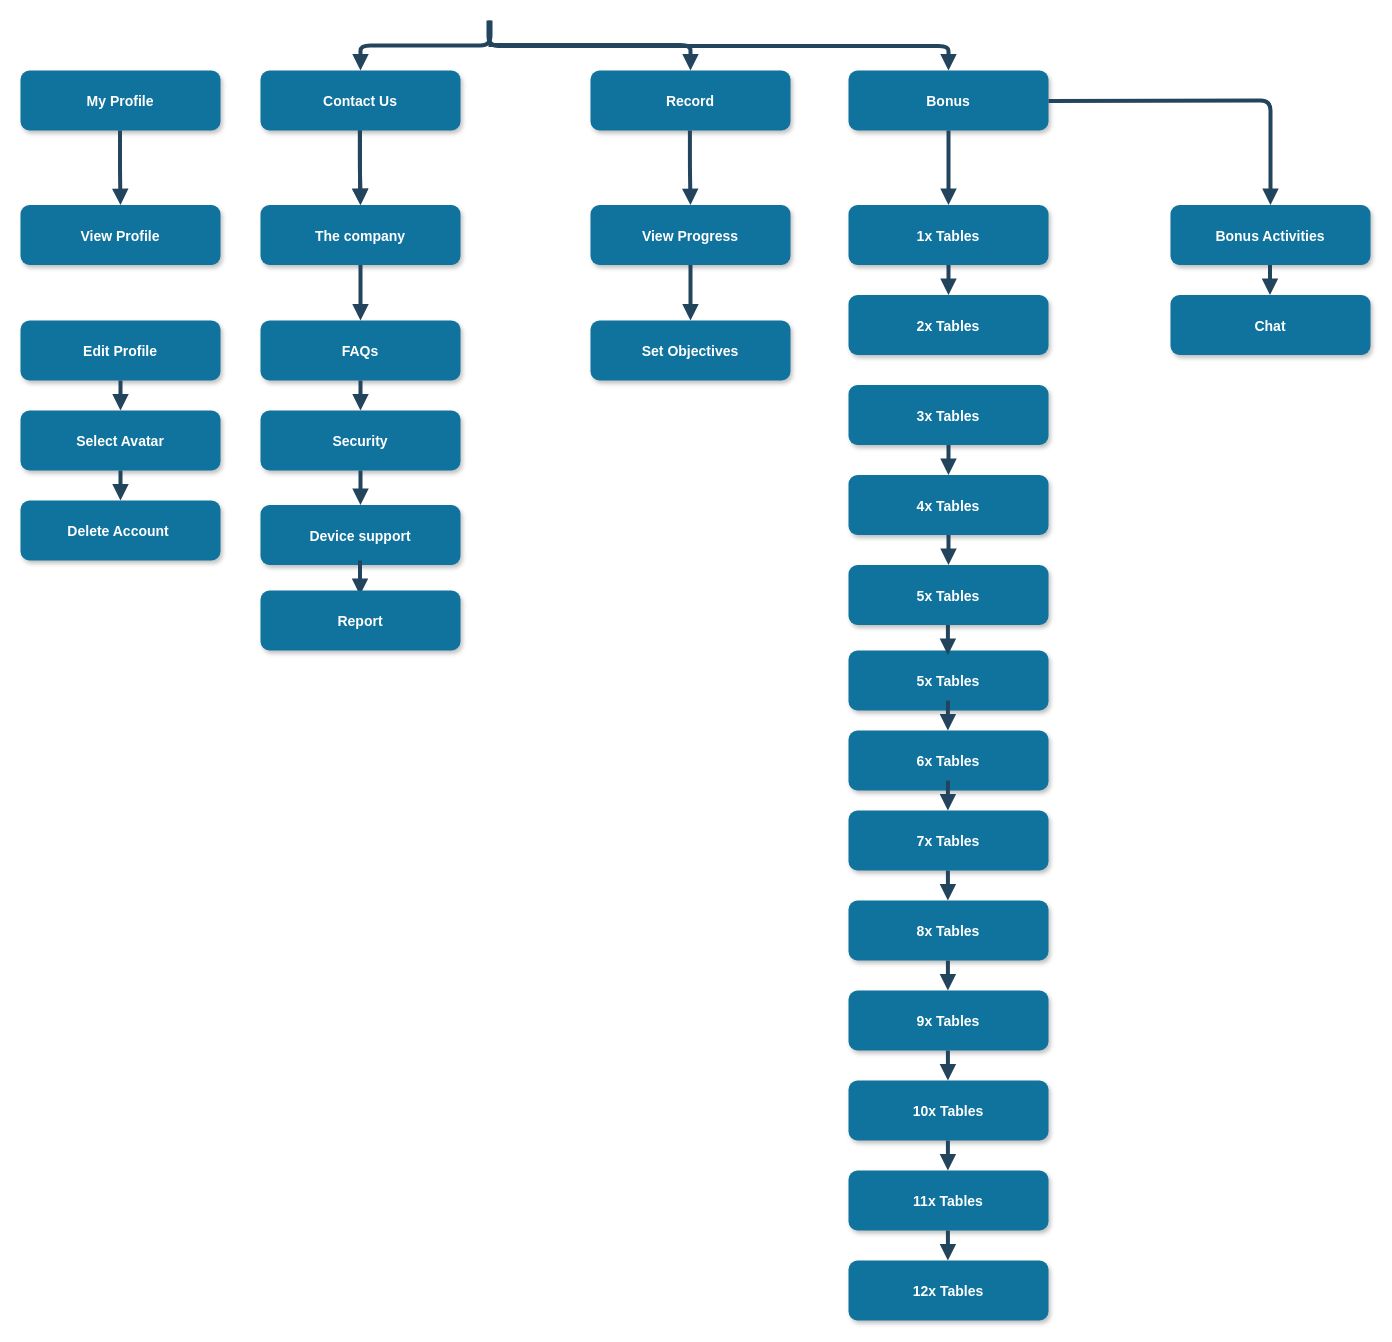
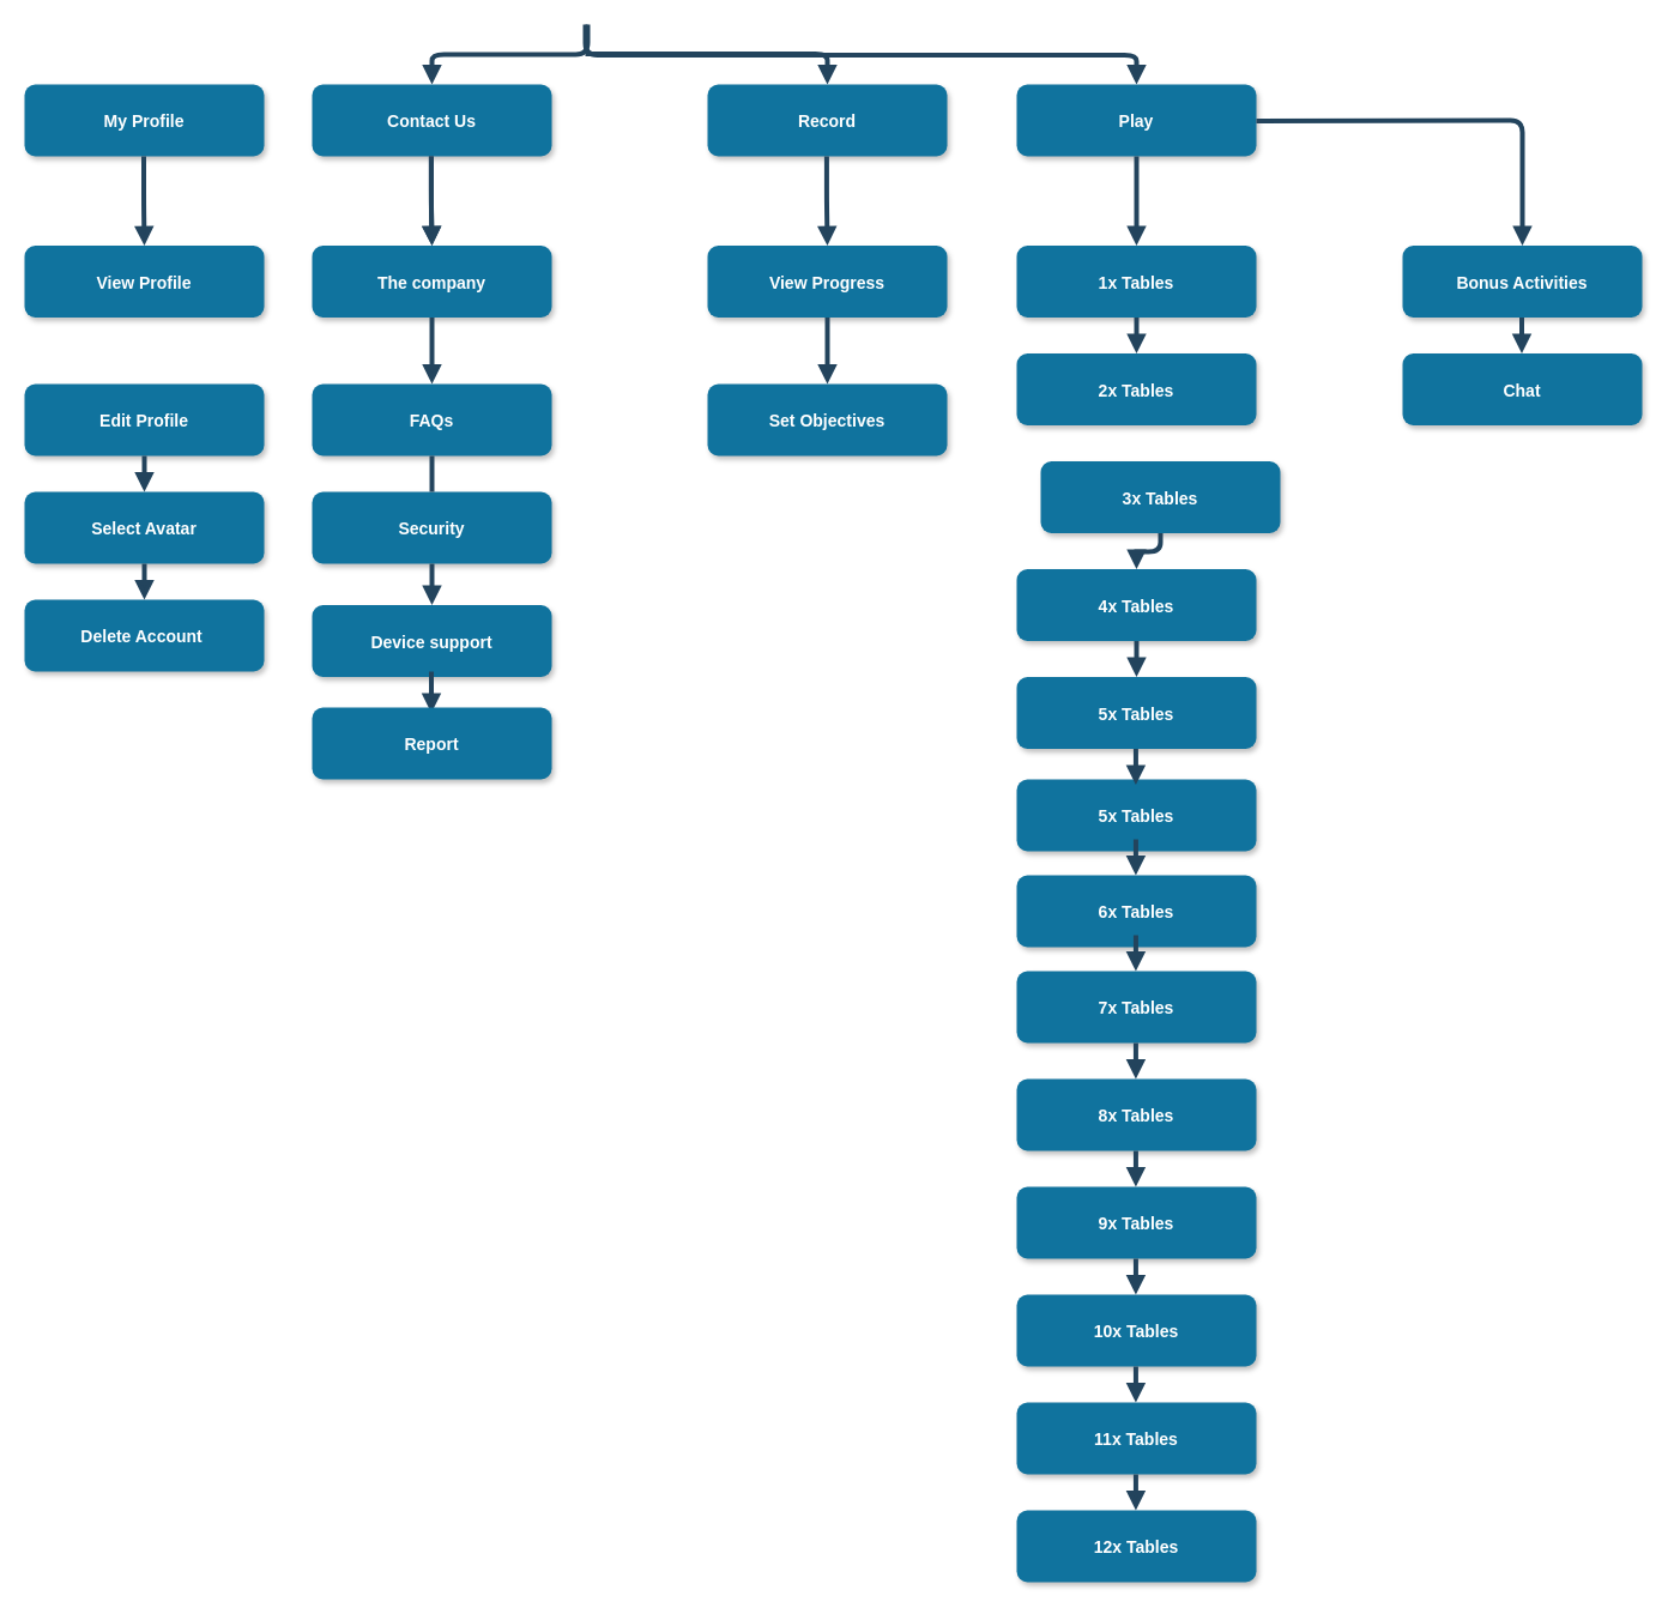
  <mxCell id="0" />
  <mxCell id="1" parent="0" />
  <mxCell id="2" value="My Profile" style="rounded=1;fillColor=#10739E;strokeColor=none;shadow=1;gradientColor=none;fontStyle=1;fontColor=#FFFFFF;fontSize=14;" parent="1" vertex="1"><mxGeometry x="20" y="70" width="200" height="60" as="geometry" /></mxCell>
  <mxCell id="3" value="Contact Us" style="rounded=1;fillColor=#10739E;strokeColor=none;shadow=1;gradientColor=none;fontStyle=1;fontColor=#FFFFFF;fontSize=14;" parent="1" vertex="1"><mxGeometry x="260" y="70" width="200" height="60" as="geometry" /></mxCell>
  <mxCell id="4" value="Record" style="rounded=1;fillColor=#10739E;strokeColor=none;shadow=1;gradientColor=none;fontStyle=1;fontColor=#FFFFFF;fontSize=14;" parent="1" vertex="1"><mxGeometry x="590" y="70" width="200" height="60" as="geometry" /></mxCell>
- <mxCell id="5" value="Bonus" style="rounded=1;fillColor=#10739E;strokeColor=none;shadow=1;gradientColor=none;fontStyle=1;fontColor=#FFFFFF;fontSize=14;" parent="1" vertex="1"><mxGeometry x="848" y="70" width="200" height="60" as="geometry" /></mxCell>
+ <mxCell id="5" value="Play" style="rounded=1;fillColor=#10739E;strokeColor=none;shadow=1;gradientColor=none;fontStyle=1;fontColor=#FFFFFF;fontSize=14;" parent="1" vertex="1"><mxGeometry x="848" y="70" width="200" height="60" as="geometry" /></mxCell>
  <mxCell id="6" value="View Profile" style="rounded=1;fillColor=#10739E;strokeColor=none;shadow=1;gradientColor=none;fontStyle=1;fontColor=#FFFFFF;fontSize=14;" parent="1" vertex="1"><mxGeometry x="20" y="204.5" width="200" height="60" as="geometry" /></mxCell>
  <mxCell id="7" value="Edit Profile" style="rounded=1;fillColor=#10739E;strokeColor=none;shadow=1;gradientColor=none;fontStyle=1;fontColor=#FFFFFF;fontSize=14;" parent="1" vertex="1"><mxGeometry x="20" y="320" width="200" height="60" as="geometry" /></mxCell>
  <mxCell id="8" value="Select Avatar" style="rounded=1;fillColor=#10739E;strokeColor=none;shadow=1;gradientColor=none;fontStyle=1;fontColor=#FFFFFF;fontSize=14;" parent="1" vertex="1"><mxGeometry x="20" y="410" width="200" height="60" as="geometry" /></mxCell>
  <mxCell id="9" value="Delete Account " style="rounded=1;fillColor=#10739E;strokeColor=none;shadow=1;gradientColor=none;fontStyle=1;fontColor=#FFFFFF;fontSize=14;" parent="1" vertex="1"><mxGeometry x="20" y="500" width="200" height="60" as="geometry" /></mxCell>
  <mxCell id="10" value="The company" style="rounded=1;fillColor=#10739E;strokeColor=none;shadow=1;gradientColor=none;fontStyle=1;fontColor=#FFFFFF;fontSize=14;" parent="1" vertex="1"><mxGeometry x="260" y="204.5" width="200" height="60" as="geometry" /></mxCell>
  <mxCell id="11" value="FAQs" style="rounded=1;fillColor=#10739E;strokeColor=none;shadow=1;gradientColor=none;fontStyle=1;fontColor=#FFFFFF;fontSize=14;" parent="1" vertex="1"><mxGeometry x="260" y="320" width="200" height="60" as="geometry" /></mxCell>
  <mxCell id="12" value="Security" style="rounded=1;fillColor=#10739E;strokeColor=none;shadow=1;gradientColor=none;fontStyle=1;fontColor=#FFFFFF;fontSize=14;" parent="1" vertex="1"><mxGeometry x="260" y="410" width="200" height="60" as="geometry" /></mxCell>
  <mxCell id="13" value="Device support" style="rounded=1;fillColor=#10739E;strokeColor=none;shadow=1;gradientColor=none;fontStyle=1;fontColor=#FFFFFF;fontSize=14;" parent="1" vertex="1"><mxGeometry x="260" y="504.5" width="200" height="60" as="geometry" /></mxCell>
  <mxCell id="14" value="View Progress" style="rounded=1;fillColor=#10739E;strokeColor=none;shadow=1;gradientColor=none;fontStyle=1;fontColor=#FFFFFF;fontSize=14;" parent="1" vertex="1"><mxGeometry x="590" y="204.5" width="200" height="60" as="geometry" /></mxCell>
  <mxCell id="15" value="Set Objectives" style="rounded=1;fillColor=#10739E;strokeColor=none;shadow=1;gradientColor=none;fontStyle=1;fontColor=#FFFFFF;fontSize=14;" parent="1" vertex="1"><mxGeometry x="590" y="320" width="200" height="60" as="geometry" /></mxCell>
  <mxCell id="16" value="1x Tables" style="rounded=1;fillColor=#10739E;strokeColor=none;shadow=1;gradientColor=none;fontStyle=1;fontColor=#FFFFFF;fontSize=14;" parent="1" vertex="1"><mxGeometry x="848" y="204.5" width="200" height="60" as="geometry" /></mxCell>
  <mxCell id="17" value="2x Tables" style="rounded=1;fillColor=#10739E;strokeColor=none;shadow=1;gradientColor=none;fontStyle=1;fontColor=#FFFFFF;fontSize=14;" parent="1" vertex="1"><mxGeometry x="848" y="294.5" width="200" height="60" as="geometry" /></mxCell>
- <mxCell id="18" value="3x Tables" style="rounded=1;fillColor=#10739E;strokeColor=none;shadow=1;gradientColor=none;fontStyle=1;fontColor=#FFFFFF;fontSize=14;" parent="1" vertex="1"><mxGeometry x="848" y="384.5" width="200" height="60" as="geometry" /></mxCell>
+ <mxCell id="18" value="3x Tables" style="rounded=1;fillColor=#10739E;strokeColor=none;shadow=1;gradientColor=none;fontStyle=1;fontColor=#FFFFFF;fontSize=14;" parent="1" vertex="1"><mxGeometry x="868" y="384.5" width="200" height="60" as="geometry" /></mxCell>
  <mxCell id="19" value="4x Tables" style="rounded=1;fillColor=#10739E;strokeColor=none;shadow=1;gradientColor=none;fontStyle=1;fontColor=#FFFFFF;fontSize=14;" parent="1" vertex="1"><mxGeometry x="848" y="474.5" width="200" height="60" as="geometry" /></mxCell>
  <mxCell id="20" value="5x Tables" style="rounded=1;fillColor=#10739E;strokeColor=none;shadow=1;gradientColor=none;fontStyle=1;fontColor=#FFFFFF;fontSize=14;" parent="1" vertex="1"><mxGeometry x="848" y="564.5" width="200" height="60" as="geometry" /></mxCell>
  <mxCell id="21" value="" style="edgeStyle=elbowEdgeStyle;elbow=vertical;strokeWidth=4;endArrow=block;endFill=1;fontStyle=1;strokeColor=#23445D;" parent="1" target="3" edge="1"><mxGeometry x="50" width="100" height="100" as="geometry"><mxPoint x="490" y="20" as="sourcePoint" /><mxPoint x="-160" as="targetPoint" y="-220" /></mxGeometry></mxCell>
  <mxCell id="22" value="" style="edgeStyle=elbowEdgeStyle;elbow=vertical;strokeWidth=4;endArrow=block;endFill=1;fontStyle=1;strokeColor=#23445D;exitX=0.5;exitY=1;exitDx=0;exitDy=0;" parent="1" source="5" target="16" edge="1"><mxGeometry x="50" width="100" height="100" as="geometry"><mxPoint x="490" y="20" as="sourcePoint" /><mxPoint x="-160" as="targetPoint" y="-220" /><Array as="points"><mxPoint x="948" y="174.5" /></Array></mxGeometry></mxCell>
  <mxCell id="23" value="" style="edgeStyle=elbowEdgeStyle;elbow=vertical;strokeWidth=4;endArrow=block;endFill=1;fontStyle=1;strokeColor=#23445D;" parent="1" source="7" target="8" edge="1"><mxGeometry x="90" y="10" width="100" height="100" as="geometry"><mxPoint x="-220" y="-110" as="sourcePoint" /><mxPoint x="-120" y="-210" as="targetPoint" /></mxGeometry></mxCell>
  <mxCell id="24" value="" style="edgeStyle=elbowEdgeStyle;elbow=vertical;strokeWidth=4;endArrow=block;endFill=1;fontStyle=1;strokeColor=#23445D;" parent="1" source="8" target="9" edge="1"><mxGeometry x="90" y="20" width="100" height="100" as="geometry"><mxPoint x="-220" y="-100" as="sourcePoint" /><mxPoint x="-120" y="-200" as="targetPoint" /></mxGeometry></mxCell>
  <mxCell id="25" value="" style="edgeStyle=elbowEdgeStyle;elbow=vertical;strokeWidth=4;endArrow=block;endFill=1;fontStyle=1;strokeColor=#23445D;" parent="1" source="10" target="11" edge="1"><mxGeometry x="90" width="100" height="100" as="geometry"><mxPoint x="-220" y="-120" as="sourcePoint" /><mxPoint x="-120" as="targetPoint" y="-220" /></mxGeometry></mxCell>
- <mxCell id="26" value="" style="edgeStyle=elbowEdgeStyle;elbow=vertical;strokeWidth=4;endArrow=block;endFill=1;fontStyle=1;strokeColor=#23445D;" parent="1" source="11" target="12" edge="1"><mxGeometry x="90" y="10" width="100" height="100" as="geometry"><mxPoint x="-220" y="-110" as="sourcePoint" /><mxPoint x="-120" y="-210" as="targetPoint" /></mxGeometry></mxCell>
+ <mxCell id="26" value="" style="edgeStyle=elbowEdgeStyle;elbow=vertical;strokeWidth=4;endArrow=none;endFill=1;fontStyle=1;strokeColor=#23445D;" parent="1" source="11" target="12" edge="1"><mxGeometry x="90" y="10" width="100" height="100" as="geometry"><mxPoint x="-220" y="-110" as="sourcePoint" /><mxPoint x="-120" y="-210" as="targetPoint" /></mxGeometry></mxCell>
  <mxCell id="27" value="" style="edgeStyle=elbowEdgeStyle;elbow=vertical;strokeWidth=4;endArrow=block;endFill=1;fontStyle=1;strokeColor=#23445D;" parent="1" source="12" target="13" edge="1"><mxGeometry x="90" y="20" width="100" height="100" as="geometry"><mxPoint x="-220" y="-100" as="sourcePoint" /><mxPoint x="-120" y="-200" as="targetPoint" /></mxGeometry></mxCell>
  <mxCell id="28" value="" style="edgeStyle=elbowEdgeStyle;elbow=vertical;strokeWidth=4;endArrow=block;endFill=1;fontStyle=1;strokeColor=#23445D;" parent="1" source="14" target="15" edge="1"><mxGeometry x="100" width="100" height="100" as="geometry"><mxPoint x="-210" y="-120" as="sourcePoint" /><mxPoint x="-110" as="targetPoint" y="-220" /></mxGeometry></mxCell>
  <mxCell id="29" value="" style="edgeStyle=elbowEdgeStyle;elbow=vertical;strokeWidth=4;endArrow=block;endFill=1;fontStyle=1;strokeColor=#23445D;" parent="1" source="16" target="17" edge="1"><mxGeometry x="138" y="-25.5" width="100" height="100" as="geometry"><mxPoint x="-172" y="-145.5" as="sourcePoint" /><mxPoint x="-72" y="-245.5" as="targetPoint" /></mxGeometry></mxCell>
  <mxCell id="30" value="" style="edgeStyle=elbowEdgeStyle;elbow=vertical;strokeWidth=4;endArrow=block;endFill=1;fontStyle=1;strokeColor=#23445D;" parent="1" source="18" target="19" edge="1"><mxGeometry x="138" y="-5.5" width="100" height="100" as="geometry"><mxPoint x="-172" y="-125.5" as="sourcePoint" /><mxPoint x="-72" y="-225.5" as="targetPoint" /></mxGeometry></mxCell>
  <mxCell id="31" value="" style="edgeStyle=elbowEdgeStyle;elbow=vertical;strokeWidth=4;endArrow=block;endFill=1;fontStyle=1;strokeColor=#23445D;" parent="1" source="19" target="20" edge="1"><mxGeometry x="138" y="4.5" width="100" height="100" as="geometry"><mxPoint x="-172" y="-115.5" as="sourcePoint" /><mxPoint x="-72" y="-215.5" as="targetPoint" /></mxGeometry></mxCell>
  <mxCell id="32" value="" style="edgeStyle=elbowEdgeStyle;elbow=vertical;strokeWidth=4;endArrow=block;endFill=1;fontStyle=1;strokeColor=#23445D;entryX=0.5;entryY=0;entryDx=0;entryDy=0;" parent="1" target="5" edge="1"><mxGeometry x="48" width="100" height="100" as="geometry"><mxPoint x="488" y="20" as="sourcePoint" /><mxPoint x="118" y="70" as="targetPoint" /><Array as="points"><mxPoint x="488" y="45.5" /><mxPoint x="506" y="45.5" /></Array></mxGeometry></mxCell>
  <mxCell id="33" value="" style="edgeStyle=elbowEdgeStyle;elbow=vertical;strokeWidth=4;endArrow=block;endFill=1;fontStyle=1;strokeColor=#23445D;entryX=0.5;entryY=0;entryDx=0;entryDy=0;" parent="1" target="4" edge="1"><mxGeometry x="60" y="10" width="100" height="100" as="geometry"><mxPoint x="488" y="44.5" as="sourcePoint" /><mxPoint x="370" y="80" as="targetPoint" /><Array as="points"><mxPoint x="488" y="44.5" /></Array></mxGeometry></mxCell>
  <mxCell id="34" value="9x Tables" style="rounded=1;fillColor=#10739E;strokeColor=none;shadow=1;gradientColor=none;fontStyle=1;fontColor=#FFFFFF;fontSize=14;" parent="1" vertex="1"><mxGeometry x="848" y="990" width="200" height="60" as="geometry" /></mxCell>
  <mxCell id="35" value="5x Tables" style="rounded=1;fillColor=#10739E;strokeColor=none;shadow=1;gradientColor=none;fontStyle=1;fontColor=#FFFFFF;fontSize=14;" parent="1" vertex="1"><mxGeometry x="848" y="650" width="200" height="60" as="geometry" /></mxCell>
  <mxCell id="36" value="6x Tables" style="rounded=1;fillColor=#10739E;strokeColor=none;shadow=1;gradientColor=none;fontStyle=1;fontColor=#FFFFFF;fontSize=14;" parent="1" vertex="1"><mxGeometry x="848" y="730" width="200" height="60" as="geometry" /></mxCell>
  <mxCell id="37" value="7x Tables" style="rounded=1;fillColor=#10739E;strokeColor=none;shadow=1;gradientColor=none;fontStyle=1;fontColor=#FFFFFF;fontSize=14;" parent="1" vertex="1"><mxGeometry x="848" y="810" width="200" height="60" as="geometry" /></mxCell>
  <mxCell id="38" value="8x Tables" style="rounded=1;fillColor=#10739E;strokeColor=none;shadow=1;gradientColor=none;fontStyle=1;fontColor=#FFFFFF;fontSize=14;" parent="1" vertex="1"><mxGeometry x="848" y="900" width="200" height="60" as="geometry" /></mxCell>
  <mxCell id="39" value="" style="edgeStyle=elbowEdgeStyle;elbow=vertical;strokeWidth=4;endArrow=block;endFill=1;fontStyle=1;strokeColor=#23445D;" parent="1" edge="1"><mxGeometry x="137.41" y="340" width="100" height="100" as="geometry"><mxPoint x="947.41" y="870" as="sourcePoint" /><mxPoint x="947.41" y="900" as="targetPoint" /></mxGeometry></mxCell>
  <mxCell id="40" value="" style="edgeStyle=elbowEdgeStyle;elbow=vertical;strokeWidth=4;endArrow=block;endFill=1;fontStyle=1;strokeColor=#23445D;" parent="1" edge="1"><mxGeometry x="137.41" y="430" width="100" height="100" as="geometry"><mxPoint x="947.41" y="960" as="sourcePoint" /><mxPoint x="947.41" y="990" as="targetPoint" /></mxGeometry></mxCell>
  <mxCell id="41" value="" style="edgeStyle=elbowEdgeStyle;elbow=vertical;strokeWidth=4;endArrow=block;endFill=1;fontStyle=1;strokeColor=#23445D;" parent="1" edge="1"><mxGeometry x="137.41" y="250" width="100" height="100" as="geometry"><mxPoint x="947.41" y="780" as="sourcePoint" /><mxPoint x="947.41" y="810" as="targetPoint" /></mxGeometry></mxCell>
  <mxCell id="42" value="" style="edgeStyle=elbowEdgeStyle;elbow=vertical;strokeWidth=4;endArrow=block;endFill=1;fontStyle=1;strokeColor=#23445D;" parent="1" edge="1"><mxGeometry x="137.41" y="94.5" width="100" height="100" as="geometry"><mxPoint x="947.41" y="624.5" as="sourcePoint" /><mxPoint x="947.41" y="654.5" as="targetPoint" /></mxGeometry></mxCell>
  <mxCell id="43" value="" style="edgeStyle=elbowEdgeStyle;elbow=vertical;strokeWidth=4;endArrow=block;endFill=1;fontStyle=1;strokeColor=#23445D;" parent="1" edge="1"><mxGeometry x="137.41" y="170" width="100" height="100" as="geometry"><mxPoint x="947.41" y="700" as="sourcePoint" /><mxPoint x="947.41" y="730" as="targetPoint" /></mxGeometry></mxCell>
  <mxCell id="44" value="10x Tables" style="rounded=1;fillColor=#10739E;strokeColor=none;shadow=1;gradientColor=none;fontStyle=1;fontColor=#FFFFFF;fontSize=14;" parent="1" vertex="1"><mxGeometry x="848" y="1080" width="200" height="60" as="geometry" /></mxCell>
  <mxCell id="45" value="11x Tables" style="rounded=1;fillColor=#10739E;strokeColor=none;shadow=1;gradientColor=none;fontStyle=1;fontColor=#FFFFFF;fontSize=14;" parent="1" vertex="1"><mxGeometry x="848" y="1170" width="200" height="60" as="geometry" /></mxCell>
  <mxCell id="46" value="12x Tables" style="rounded=1;fillColor=#10739E;strokeColor=none;shadow=1;gradientColor=none;fontStyle=1;fontColor=#FFFFFF;fontSize=14;" parent="1" vertex="1"><mxGeometry x="848" y="1260" width="200" height="60" as="geometry" /></mxCell>
  <mxCell id="47" value="" style="edgeStyle=elbowEdgeStyle;elbow=vertical;strokeWidth=4;endArrow=block;endFill=1;fontStyle=1;strokeColor=#23445D;" parent="1" edge="1"><mxGeometry x="137.41" y="700" width="100" height="100" as="geometry"><mxPoint x="947.41" y="1230" as="sourcePoint" /><mxPoint x="947.41" y="1260" as="targetPoint" /></mxGeometry></mxCell>
  <mxCell id="48" value="" style="edgeStyle=elbowEdgeStyle;elbow=vertical;strokeWidth=4;endArrow=block;endFill=1;fontStyle=1;strokeColor=#23445D;" parent="1" edge="1"><mxGeometry x="137.41" y="610" width="100" height="100" as="geometry"><mxPoint x="947.41" y="1140" as="sourcePoint" /><mxPoint x="947.41" y="1170" as="targetPoint" /></mxGeometry></mxCell>
  <mxCell id="49" value="" style="edgeStyle=elbowEdgeStyle;elbow=vertical;strokeWidth=4;endArrow=block;endFill=1;fontStyle=1;strokeColor=#23445D;" parent="1" edge="1"><mxGeometry x="137.41" y="520" width="100" height="100" as="geometry"><mxPoint x="947.41" y="1050" as="sourcePoint" /><mxPoint x="947.41" y="1080" as="targetPoint" /></mxGeometry></mxCell>
  <mxCell id="50" value="" style="edgeStyle=elbowEdgeStyle;elbow=vertical;strokeWidth=4;endArrow=block;endFill=1;fontStyle=1;strokeColor=#23445D;entryX=0.5;entryY=0;entryDx=0;entryDy=0;" parent="1" target="51" edge="1"><mxGeometry x="508" y="54.5" width="100" height="100" as="geometry"><mxPoint x="1048" y="100.5" as="sourcePoint" /><mxPoint x="1270" y="200" as="targetPoint" /><Array as="points"><mxPoint x="948" y="100" /><mxPoint x="966" y="100" /></Array></mxGeometry></mxCell>
  <mxCell id="51" value="Bonus Activities" style="rounded=1;fillColor=#10739E;strokeColor=none;shadow=1;gradientColor=none;fontStyle=1;fontColor=#FFFFFF;fontSize=14;" parent="1" vertex="1"><mxGeometry x="1170" y="204.5" width="200" height="60" as="geometry" /></mxCell>
  <mxCell id="52" value="" style="edgeStyle=elbowEdgeStyle;elbow=vertical;strokeWidth=4;endArrow=block;endFill=1;fontStyle=1;strokeColor=#23445D;entryX=0.5;entryY=0;entryDx=0;entryDy=0;" parent="1" edge="1" target="10"><mxGeometry x="39.41" width="100" height="100" as="geometry"><mxPoint x="359.41" y="130" as="sourcePoint" /><mxPoint x="359" y="200" as="targetPoint" /><Array as="points"><mxPoint x="359.41" y="170" /></Array></mxGeometry></mxCell>
  <mxCell id="53" value="" style="edgeStyle=elbowEdgeStyle;elbow=vertical;strokeWidth=4;endArrow=block;endFill=1;fontStyle=1;strokeColor=#23445D;entryX=0.5;entryY=0;entryDx=0;entryDy=0;" parent="1" target="14" edge="1"><mxGeometry x="99.41" y="-134.5" width="100" height="100" as="geometry"><mxPoint x="689.41" y="130" as="sourcePoint" /><mxPoint x="689.41" y="185.5" as="targetPoint" /></mxGeometry></mxCell>
  <mxCell id="54" value="" style="edgeStyle=elbowEdgeStyle;elbow=vertical;strokeWidth=4;endArrow=block;endFill=1;fontStyle=1;strokeColor=#23445D;entryX=0.5;entryY=0;entryDx=0;entryDy=0;" edge="1" parent="1" target="10"><mxGeometry x="39.41" width="100" height="100" as="geometry"><mxPoint x="359.41" y="130" as="sourcePoint" /><mxPoint x="360" y="204.5" as="targetPoint" /><Array as="points" /></mxGeometry></mxCell>
  <mxCell id="55" value="" style="edgeStyle=elbowEdgeStyle;elbow=vertical;strokeWidth=4;endArrow=block;endFill=1;fontStyle=1;strokeColor=#23445D;entryX=0.5;entryY=0;entryDx=0;entryDy=0;" edge="1" parent="1" target="6"><mxGeometry x="-200.5" width="100" height="100" as="geometry"><mxPoint x="119.5" y="130" as="sourcePoint" /><mxPoint x="119.59" y="200" as="targetPoint" /><Array as="points"><mxPoint x="119.5" y="170" /></Array></mxGeometry></mxCell>
  <mxCell id="56" value="" style="edgeStyle=elbowEdgeStyle;elbow=vertical;strokeWidth=4;endArrow=block;endFill=1;fontStyle=1;strokeColor=#23445D;" edge="1" parent="1"><mxGeometry x="459.5" y="-25.5" width="100" height="100" as="geometry"><mxPoint x="1269.5" y="264.5" as="sourcePoint" /><mxPoint x="1269.5" y="294.5" as="targetPoint" /></mxGeometry></mxCell>
  <mxCell id="57" value="Chat" style="rounded=1;fillColor=#10739E;strokeColor=none;shadow=1;gradientColor=none;fontStyle=1;fontColor=#FFFFFF;fontSize=14;" vertex="1" parent="1"><mxGeometry x="1170" y="294.5" width="200" height="60" as="geometry" /></mxCell>
  <mxCell id="58" value="" style="edgeStyle=elbowEdgeStyle;elbow=vertical;strokeWidth=4;endArrow=block;endFill=1;fontStyle=1;strokeColor=#23445D;" edge="1" parent="1"><mxGeometry x="89.5" y="110" width="100" height="100" as="geometry"><mxPoint x="359.5" y="560" as="sourcePoint" /><mxPoint x="359.5" y="594.5" as="targetPoint" /></mxGeometry></mxCell>
  <mxCell id="59" value="Report" style="rounded=1;fillColor=#10739E;strokeColor=none;shadow=1;gradientColor=none;fontStyle=1;fontColor=#FFFFFF;fontSize=14;" vertex="1" parent="1"><mxGeometry x="260" y="590" width="200" height="60" as="geometry" /></mxCell>
